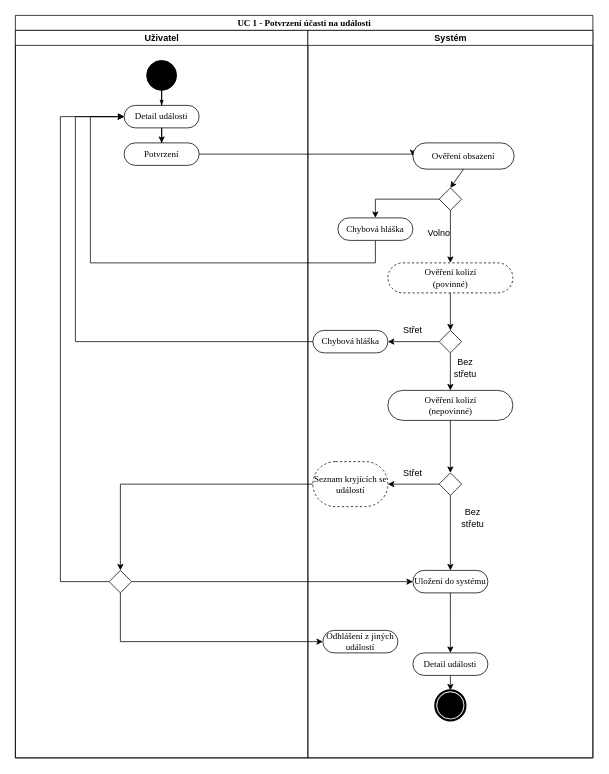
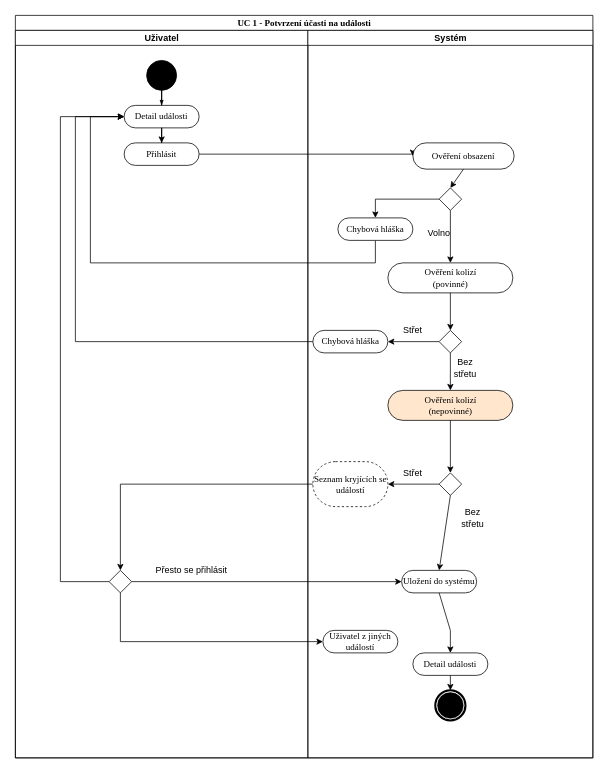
  <mxCell id="0" />
  <mxCell id="1" parent="0" />
  <mxCell id="2" value="UC 1 - Potvrzení účasti na události" style="swimlane;html=1;childLayout=stackLayout;startSize=20;rounded=0;shadow=0;comic=0;labelBackgroundColor=none;strokeWidth=1;fontFamily=Verdana;fontSize=12;align=center;" parent="1" vertex="1"><mxGeometry x="20" y="20" width="770" height="990" as="geometry" /></mxCell>
  <mxCell id="3" value="" style="edgeStyle=orthogonalEdgeStyle;rounded=0;orthogonalLoop=1;jettySize=auto;html=1;entryX=0;entryY=0.5;entryDx=0;entryDy=0;" parent="2" source="11" target="17" edge="1"><mxGeometry relative="1" as="geometry"><Array as="points"><mxPoint x="430" y="185" /><mxPoint x="430" y="185" /></Array><mxPoint x="450" y="280" as="targetPoint" /></mxGeometry></mxCell>
  <mxCell id="4" value="" style="edgeStyle=orthogonalEdgeStyle;rounded=0;orthogonalLoop=1;jettySize=auto;html=1;exitX=0.5;exitY=1;exitDx=0;exitDy=0;entryX=0;entryY=0.5;entryDx=0;entryDy=0;" parent="2" source="21" target="9" edge="1"><mxGeometry relative="1" as="geometry"><mxPoint x="205" y="240" as="sourcePoint" /><mxPoint x="590" y="310" as="targetPoint" /><Array as="points"><mxPoint x="480" y="330" /><mxPoint x="100" y="330" /><mxPoint x="100" y="135" /></Array></mxGeometry></mxCell>
  <mxCell id="5" style="edgeStyle=orthogonalEdgeStyle;rounded=0;orthogonalLoop=1;jettySize=auto;html=1;exitX=1;exitY=0.5;exitDx=0;exitDy=0;entryX=0;entryY=0.5;entryDx=0;entryDy=0;" parent="2" source="13" target="30" edge="1"><mxGeometry relative="1" as="geometry" /></mxCell>
  <mxCell id="6" style="edgeStyle=orthogonalEdgeStyle;rounded=0;orthogonalLoop=1;jettySize=auto;html=1;exitX=0.5;exitY=1;exitDx=0;exitDy=0;entryX=0;entryY=0.5;entryDx=0;entryDy=0;" parent="2" source="13" target="31" edge="1"><mxGeometry relative="1" as="geometry" /></mxCell>
  <mxCell id="7" value="Uživatel" style="swimlane;html=1;startSize=20;" parent="2" vertex="1"><mxGeometry y="20" width="390" height="970" as="geometry" /></mxCell>
  <mxCell id="8" value="" style="ellipse;whiteSpace=wrap;html=1;rounded=0;shadow=0;comic=0;labelBackgroundColor=none;strokeWidth=1;fillColor=#000000;fontFamily=Verdana;fontSize=12;align=center;" parent="7" vertex="1"><mxGeometry x="175" y="40" width="40" height="40" as="geometry" /></mxCell>
  <mxCell id="9" value="Detail události" style="rounded=1;whiteSpace=wrap;html=1;shadow=0;comic=0;labelBackgroundColor=none;strokeWidth=1;fontFamily=Verdana;fontSize=12;align=center;arcSize=50;" parent="7" vertex="1"><mxGeometry x="145" y="100" width="100" height="30" as="geometry" /></mxCell>
  <mxCell id="10" style="edgeStyle=orthogonalEdgeStyle;rounded=0;html=1;labelBackgroundColor=none;startArrow=none;startFill=0;startSize=5;endArrow=classicThin;endFill=1;endSize=5;jettySize=auto;orthogonalLoop=1;strokeWidth=1;fontFamily=Verdana;fontSize=12" parent="7" source="8" target="9" edge="1"><mxGeometry relative="1" as="geometry" /></mxCell>
- <mxCell id="11" value="Potvrzení" style="rounded=1;whiteSpace=wrap;html=1;shadow=0;comic=0;labelBackgroundColor=none;strokeWidth=1;fontFamily=Verdana;fontSize=12;align=center;arcSize=50;" parent="7" vertex="1"><mxGeometry x="145" y="150" width="100" height="30" as="geometry" /></mxCell>
+ <mxCell id="11" value="Přihlásit" style="rounded=1;whiteSpace=wrap;html=1;shadow=0;comic=0;labelBackgroundColor=none;strokeWidth=1;fontFamily=Verdana;fontSize=12;align=center;arcSize=50;" parent="7" vertex="1"><mxGeometry x="145" y="150" width="100" height="30" as="geometry" /></mxCell>
  <mxCell id="12" value="" style="edgeStyle=orthogonalEdgeStyle;rounded=0;orthogonalLoop=1;jettySize=auto;html=1;" parent="7" source="9" target="11" edge="1"><mxGeometry relative="1" as="geometry" /></mxCell>
  <mxCell id="13" value="" style="rhombus;" parent="7" vertex="1"><mxGeometry x="125" y="720" width="30" height="30" as="geometry" /></mxCell>
+ <mxCell id="14" value="Přesto se přihlásit" style="text;html=1;strokeColor=none;fillColor=none;align=center;verticalAlign=middle;whiteSpace=wrap;rounded=0;" parent="7" vertex="1"><mxGeometry x="180" y="710" width="110" height="20" as="geometry" /></mxCell>
  <mxCell id="15" style="edgeStyle=orthogonalEdgeStyle;rounded=0;orthogonalLoop=1;jettySize=auto;html=1;exitX=0;exitY=0.5;exitDx=0;exitDy=0;entryX=0;entryY=0.5;entryDx=0;entryDy=0;" parent="7" source="13" target="9" edge="1"><mxGeometry relative="1" as="geometry"><mxPoint x="60" y="120" as="targetPoint" /><Array as="points"><mxPoint x="60" y="735" /><mxPoint x="60" y="115" /></Array></mxGeometry></mxCell>
  <mxCell id="16" value="Systém" style="swimlane;html=1;startSize=20;" parent="2" vertex="1"><mxGeometry x="390" y="20" width="380" height="970" as="geometry" /></mxCell>
  <mxCell id="17" value="Ověření obsazení" style="rounded=1;whiteSpace=wrap;html=1;shadow=0;comic=0;labelBackgroundColor=none;strokeWidth=1;fontFamily=Verdana;fontSize=12;align=center;arcSize=50;" parent="16" vertex="1"><mxGeometry x="140" y="150" width="135" height="35" as="geometry" /></mxCell>
  <mxCell id="18" value="" style="rhombus;" parent="16" vertex="1"><mxGeometry x="175.01" y="210" width="30" height="30" as="geometry" /></mxCell>
  <mxCell id="19" value="" style="endArrow=classic;html=1;entryX=0.5;entryY=0;entryDx=0;entryDy=0;exitX=0.5;exitY=1;exitDx=0;exitDy=0;" parent="16" source="17" target="18" edge="1"><mxGeometry width="50" height="50" relative="1" as="geometry"><mxPoint x="180" y="450" as="sourcePoint" /><mxPoint x="230" y="400" as="targetPoint" /></mxGeometry></mxCell>
  <mxCell id="20" value="" style="endArrow=classic;html=1;exitX=0;exitY=0.5;exitDx=0;exitDy=0;entryX=0.5;entryY=0;entryDx=0;entryDy=0;rounded=0;" parent="16" source="18" target="21" edge="1"><mxGeometry width="50" height="50" relative="1" as="geometry"><mxPoint x="150.01" y="400" as="sourcePoint" /><mxPoint x="90.01" y="225" as="targetPoint" /><Array as="points"><mxPoint x="90.01" y="225" /></Array></mxGeometry></mxCell>
  <mxCell id="21" value="Chybová hláška" style="rounded=1;whiteSpace=wrap;html=1;shadow=0;comic=0;labelBackgroundColor=none;strokeWidth=1;fontFamily=Verdana;fontSize=12;align=center;arcSize=50;" parent="16" vertex="1"><mxGeometry x="40" y="250" width="100" height="30" as="geometry" /></mxCell>
  <mxCell id="22" value="" style="endArrow=classic;html=1;exitX=0.5;exitY=1;exitDx=0;exitDy=0;entryX=0.5;entryY=0;entryDx=0;entryDy=0;" parent="16" source="18" edge="1" target="38"><mxGeometry width="50" height="50" relative="1" as="geometry"><mxPoint x="160.01" y="560" as="sourcePoint" /><mxPoint x="190.01" y="290" as="targetPoint" /></mxGeometry></mxCell>
- <mxCell id="23" value="Ověření kolizí&lt;br&gt;(nepovinné)" style="rounded=1;whiteSpace=wrap;html=1;shadow=0;comic=0;labelBackgroundColor=none;strokeWidth=1;fontFamily=Verdana;fontSize=12;align=center;arcSize=50;" parent="16" vertex="1"><mxGeometry x="106.66" y="480" width="166.67" height="40" as="geometry" /></mxCell>
+ <mxCell id="23" value="Ověření kolizí&lt;br&gt;(nepovinné)" style="rounded=1;whiteSpace=wrap;html=1;shadow=0;comic=0;labelBackgroundColor=none;strokeWidth=1;fontFamily=Verdana;fontSize=12;align=center;arcSize=50;fillColor=#ffe6cc;" parent="16" vertex="1"><mxGeometry x="106.66" y="480" width="166.67" height="40" as="geometry" /></mxCell>
  <mxCell id="24" value="" style="rhombus;" parent="16" vertex="1"><mxGeometry x="175" y="590" width="30" height="30" as="geometry" /></mxCell>
  <mxCell id="25" value="" style="endArrow=classic;html=1;entryX=0.5;entryY=0;entryDx=0;entryDy=0;" parent="16" target="24" edge="1"><mxGeometry width="50" height="50" relative="1" as="geometry"><mxPoint x="190" y="520" as="sourcePoint" /><mxPoint x="-200" y="600" as="targetPoint" /></mxGeometry></mxCell>
  <mxCell id="26" value="Střet" style="text;html=1;strokeColor=none;fillColor=none;align=center;verticalAlign=middle;whiteSpace=wrap;rounded=0;" parent="16" vertex="1"><mxGeometry x="120.01" y="580" width="40" height="20" as="geometry" /></mxCell>
  <mxCell id="27" value="" style="endArrow=classic;html=1;rounded=0;exitX=0.5;exitY=1;exitDx=0;exitDy=0;entryX=0.5;entryY=0;entryDx=0;entryDy=0;" parent="16" source="24" target="30" edge="1"><mxGeometry width="50" height="50" relative="1" as="geometry"><mxPoint x="180" y="780" as="sourcePoint" /><mxPoint x="190" y="640" as="targetPoint" /></mxGeometry></mxCell>
  <mxCell id="28" value="Volno" style="text;html=1;strokeColor=none;fillColor=none;align=center;verticalAlign=middle;whiteSpace=wrap;rounded=0;" parent="16" vertex="1"><mxGeometry x="155.01" y="260" width="40" height="20" as="geometry" /></mxCell>
  <mxCell id="29" value="Bez střetu" style="text;html=1;strokeColor=none;fillColor=none;align=center;verticalAlign=middle;whiteSpace=wrap;rounded=0;" parent="16" vertex="1"><mxGeometry x="200" y="640" width="40" height="20" as="geometry" /></mxCell>
- <mxCell id="30" value="Uložení do systému" style="rounded=1;whiteSpace=wrap;html=1;shadow=0;comic=0;labelBackgroundColor=none;strokeWidth=1;fontFamily=Verdana;fontSize=12;align=center;arcSize=50;" parent="16" vertex="1"><mxGeometry x="140" y="720" width="100" height="30" as="geometry" /></mxCell>
- <mxCell id="31" value="Odhlášení z jiných událostí" style="rounded=1;whiteSpace=wrap;html=1;shadow=0;comic=0;labelBackgroundColor=none;strokeWidth=1;fontFamily=Verdana;fontSize=12;align=center;arcSize=50;" parent="16" vertex="1"><mxGeometry x="20" y="800" width="100" height="30" as="geometry" /></mxCell>
+ <mxCell id="30" value="Uložení do systému" style="rounded=1;whiteSpace=wrap;html=1;shadow=0;comic=0;labelBackgroundColor=none;strokeWidth=1;fontFamily=Verdana;fontSize=12;align=center;arcSize=50;" parent="16" vertex="1"><mxGeometry x="125" y="720" width="100" height="30" as="geometry" /></mxCell>
+ <mxCell id="31" value="Uživatel z jiných událostí" style="rounded=1;whiteSpace=wrap;html=1;shadow=0;comic=0;labelBackgroundColor=none;strokeWidth=1;fontFamily=Verdana;fontSize=12;align=center;arcSize=50;" parent="16" vertex="1"><mxGeometry x="20" y="800" width="100" height="30" as="geometry" /></mxCell>
  <mxCell id="32" value="" style="shape=mxgraph.bpmn.shape;html=1;verticalLabelPosition=bottom;labelBackgroundColor=#ffffff;verticalAlign=top;perimeter=ellipsePerimeter;outline=end;symbol=terminate;rounded=0;shadow=0;comic=0;strokeWidth=1;fontFamily=Verdana;fontSize=12;align=center;" parent="16" vertex="1"><mxGeometry x="169.99" y="880" width="40" height="40" as="geometry" /></mxCell>
  <mxCell id="33" value="Detail události" style="rounded=1;whiteSpace=wrap;html=1;shadow=0;comic=0;labelBackgroundColor=none;strokeWidth=1;fontFamily=Verdana;fontSize=12;align=center;arcSize=50;" parent="16" vertex="1"><mxGeometry x="140" y="830" width="100" height="30" as="geometry" /></mxCell>
  <mxCell id="34" value="" style="endArrow=classic;html=1;exitX=0.5;exitY=1;exitDx=0;exitDy=0;entryX=0.5;entryY=0;entryDx=0;entryDy=0;" parent="16" target="32" edge="1"><mxGeometry width="50" height="50" relative="1" as="geometry"><mxPoint x="189.99" y="860" as="sourcePoint" /><mxPoint x="299.99" y="850" as="targetPoint" /></mxGeometry></mxCell>
  <mxCell id="35" value="" style="endArrow=classic;html=1;exitX=0.5;exitY=1;exitDx=0;exitDy=0;rounded=0;entryX=0.5;entryY=0;entryDx=0;entryDy=0;" parent="16" source="30" edge="1"><mxGeometry width="50" height="50" relative="1" as="geometry"><mxPoint x="189.99" y="770" as="sourcePoint" /><mxPoint x="189.99" y="830" as="targetPoint" /><Array as="points"><mxPoint x="189.99" y="800" /></Array></mxGeometry></mxCell>
  <mxCell id="36" value="Seznam kryjících se událostí" style="rounded=1;whiteSpace=wrap;html=1;shadow=0;comic=0;labelBackgroundColor=none;strokeWidth=1;fontFamily=Verdana;fontSize=12;align=center;arcSize=50;dashed=1;" parent="16" vertex="1"><mxGeometry x="6.66" y="575" width="100" height="60" as="geometry" /></mxCell>
  <mxCell id="37" value="" style="endArrow=classic;html=1;exitX=0;exitY=0.5;exitDx=0;exitDy=0;entryX=1;entryY=0.5;entryDx=0;entryDy=0;rounded=0;" parent="16" source="24" target="36" edge="1"><mxGeometry width="50" height="50" relative="1" as="geometry"><mxPoint x="80" y="580" as="sourcePoint" /><mxPoint x="130" y="530" as="targetPoint" /><Array as="points" /></mxGeometry></mxCell>
- <mxCell id="38" value="Ověření kolizí&lt;br&gt;(povinné)" style="rounded=1;whiteSpace=wrap;html=1;shadow=0;comic=0;labelBackgroundColor=none;strokeWidth=1;fontFamily=Verdana;fontSize=12;align=center;arcSize=50;dashed=1;" vertex="1" parent="16"><mxGeometry x="106.66" y="310" width="166.67" height="40" as="geometry" /></mxCell>
+ <mxCell id="38" value="Ověření kolizí&lt;br&gt;(povinné)" style="rounded=1;whiteSpace=wrap;html=1;shadow=0;comic=0;labelBackgroundColor=none;strokeWidth=1;fontFamily=Verdana;fontSize=12;align=center;arcSize=50;" vertex="1" parent="16"><mxGeometry x="106.66" y="310" width="166.67" height="40" as="geometry" /></mxCell>
  <mxCell id="39" style="edgeStyle=orthogonalEdgeStyle;rounded=0;orthogonalLoop=1;jettySize=auto;html=1;exitX=0.5;exitY=1;exitDx=0;exitDy=0;entryX=0.5;entryY=0;entryDx=0;entryDy=0;" edge="1" parent="16" source="41" target="23"><mxGeometry relative="1" as="geometry" /></mxCell>
  <mxCell id="40" style="edgeStyle=orthogonalEdgeStyle;rounded=0;orthogonalLoop=1;jettySize=auto;html=1;exitX=0;exitY=0.5;exitDx=0;exitDy=0;entryX=1;entryY=0.5;entryDx=0;entryDy=0;" edge="1" parent="16" source="41" target="45"><mxGeometry relative="1" as="geometry" /></mxCell>
  <mxCell id="41" value="" style="rhombus;" vertex="1" parent="16"><mxGeometry x="174.99" y="400" width="30" height="30" as="geometry" /></mxCell>
  <mxCell id="42" value="" style="endArrow=classic;html=1;entryX=0.5;entryY=0;entryDx=0;entryDy=0;exitX=0.5;exitY=1;exitDx=0;exitDy=0;" edge="1" parent="16" target="41"><mxGeometry width="50" height="50" relative="1" as="geometry"><mxPoint x="189.99" y="350" as="sourcePoint" /><mxPoint x="-630.01" y="410" as="targetPoint" /></mxGeometry></mxCell>
  <mxCell id="43" value="Bez střetu" style="text;html=1;strokeColor=none;fillColor=none;align=center;verticalAlign=middle;whiteSpace=wrap;rounded=0;" vertex="1" parent="16"><mxGeometry x="190" y="440" width="40" height="20" as="geometry" /></mxCell>
  <mxCell id="44" value="Střet" style="text;html=1;strokeColor=none;fillColor=none;align=center;verticalAlign=middle;whiteSpace=wrap;rounded=0;" vertex="1" parent="16"><mxGeometry x="120" y="390" width="40" height="20" as="geometry" /></mxCell>
  <mxCell id="45" value="Chybová hláška" style="rounded=1;whiteSpace=wrap;html=1;shadow=0;comic=0;labelBackgroundColor=none;strokeWidth=1;fontFamily=Verdana;fontSize=12;align=center;arcSize=50;" vertex="1" parent="16"><mxGeometry x="6.66" y="400" width="100" height="30" as="geometry" /></mxCell>
  <mxCell id="46" value="" style="endArrow=classic;html=1;exitX=0;exitY=0.5;exitDx=0;exitDy=0;entryX=0.5;entryY=0;entryDx=0;entryDy=0;rounded=0;" parent="2" source="36" target="13" edge="1"><mxGeometry width="50" height="50" relative="1" as="geometry"><mxPoint x="230" y="730" as="sourcePoint" /><mxPoint x="280" y="680" as="targetPoint" /><Array as="points"><mxPoint x="140" y="625" /></Array></mxGeometry></mxCell>
  <mxCell id="47" style="edgeStyle=orthogonalEdgeStyle;rounded=0;orthogonalLoop=1;jettySize=auto;html=1;exitX=0;exitY=0.5;exitDx=0;exitDy=0;entryX=0;entryY=0.5;entryDx=0;entryDy=0;" edge="1" parent="2" source="45" target="9"><mxGeometry relative="1" as="geometry"><Array as="points"><mxPoint x="80" y="435" /><mxPoint x="80" y="135" /></Array></mxGeometry></mxCell>
